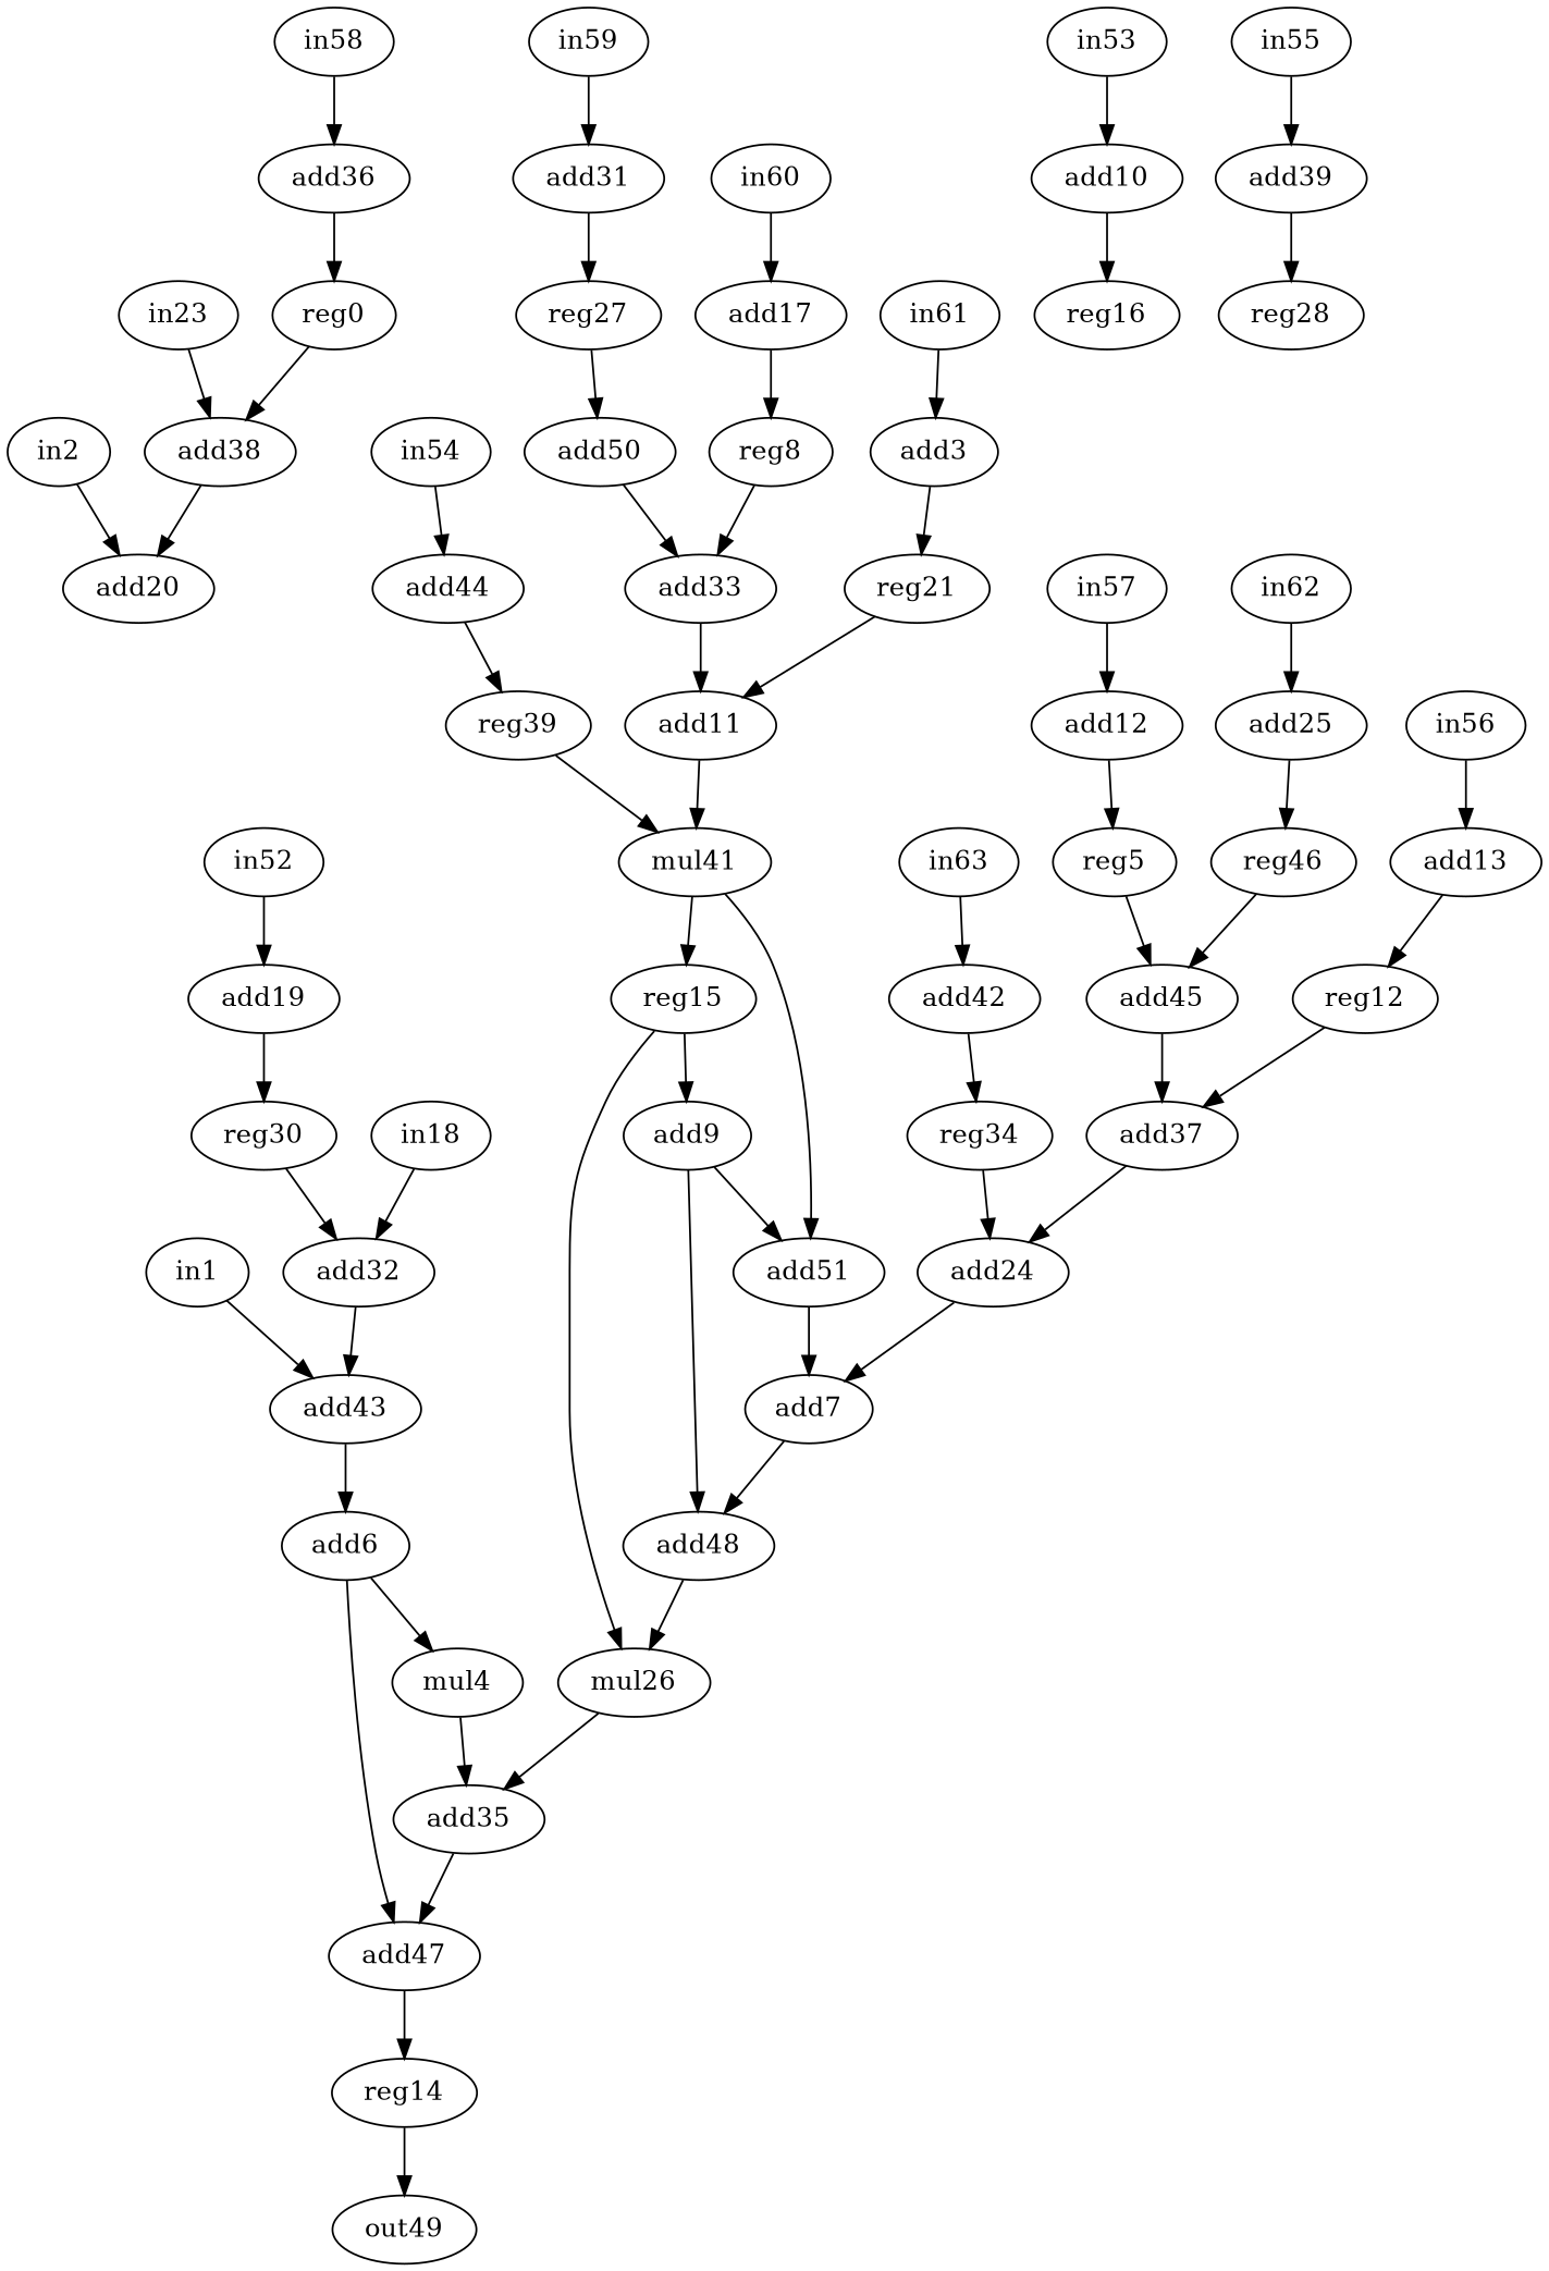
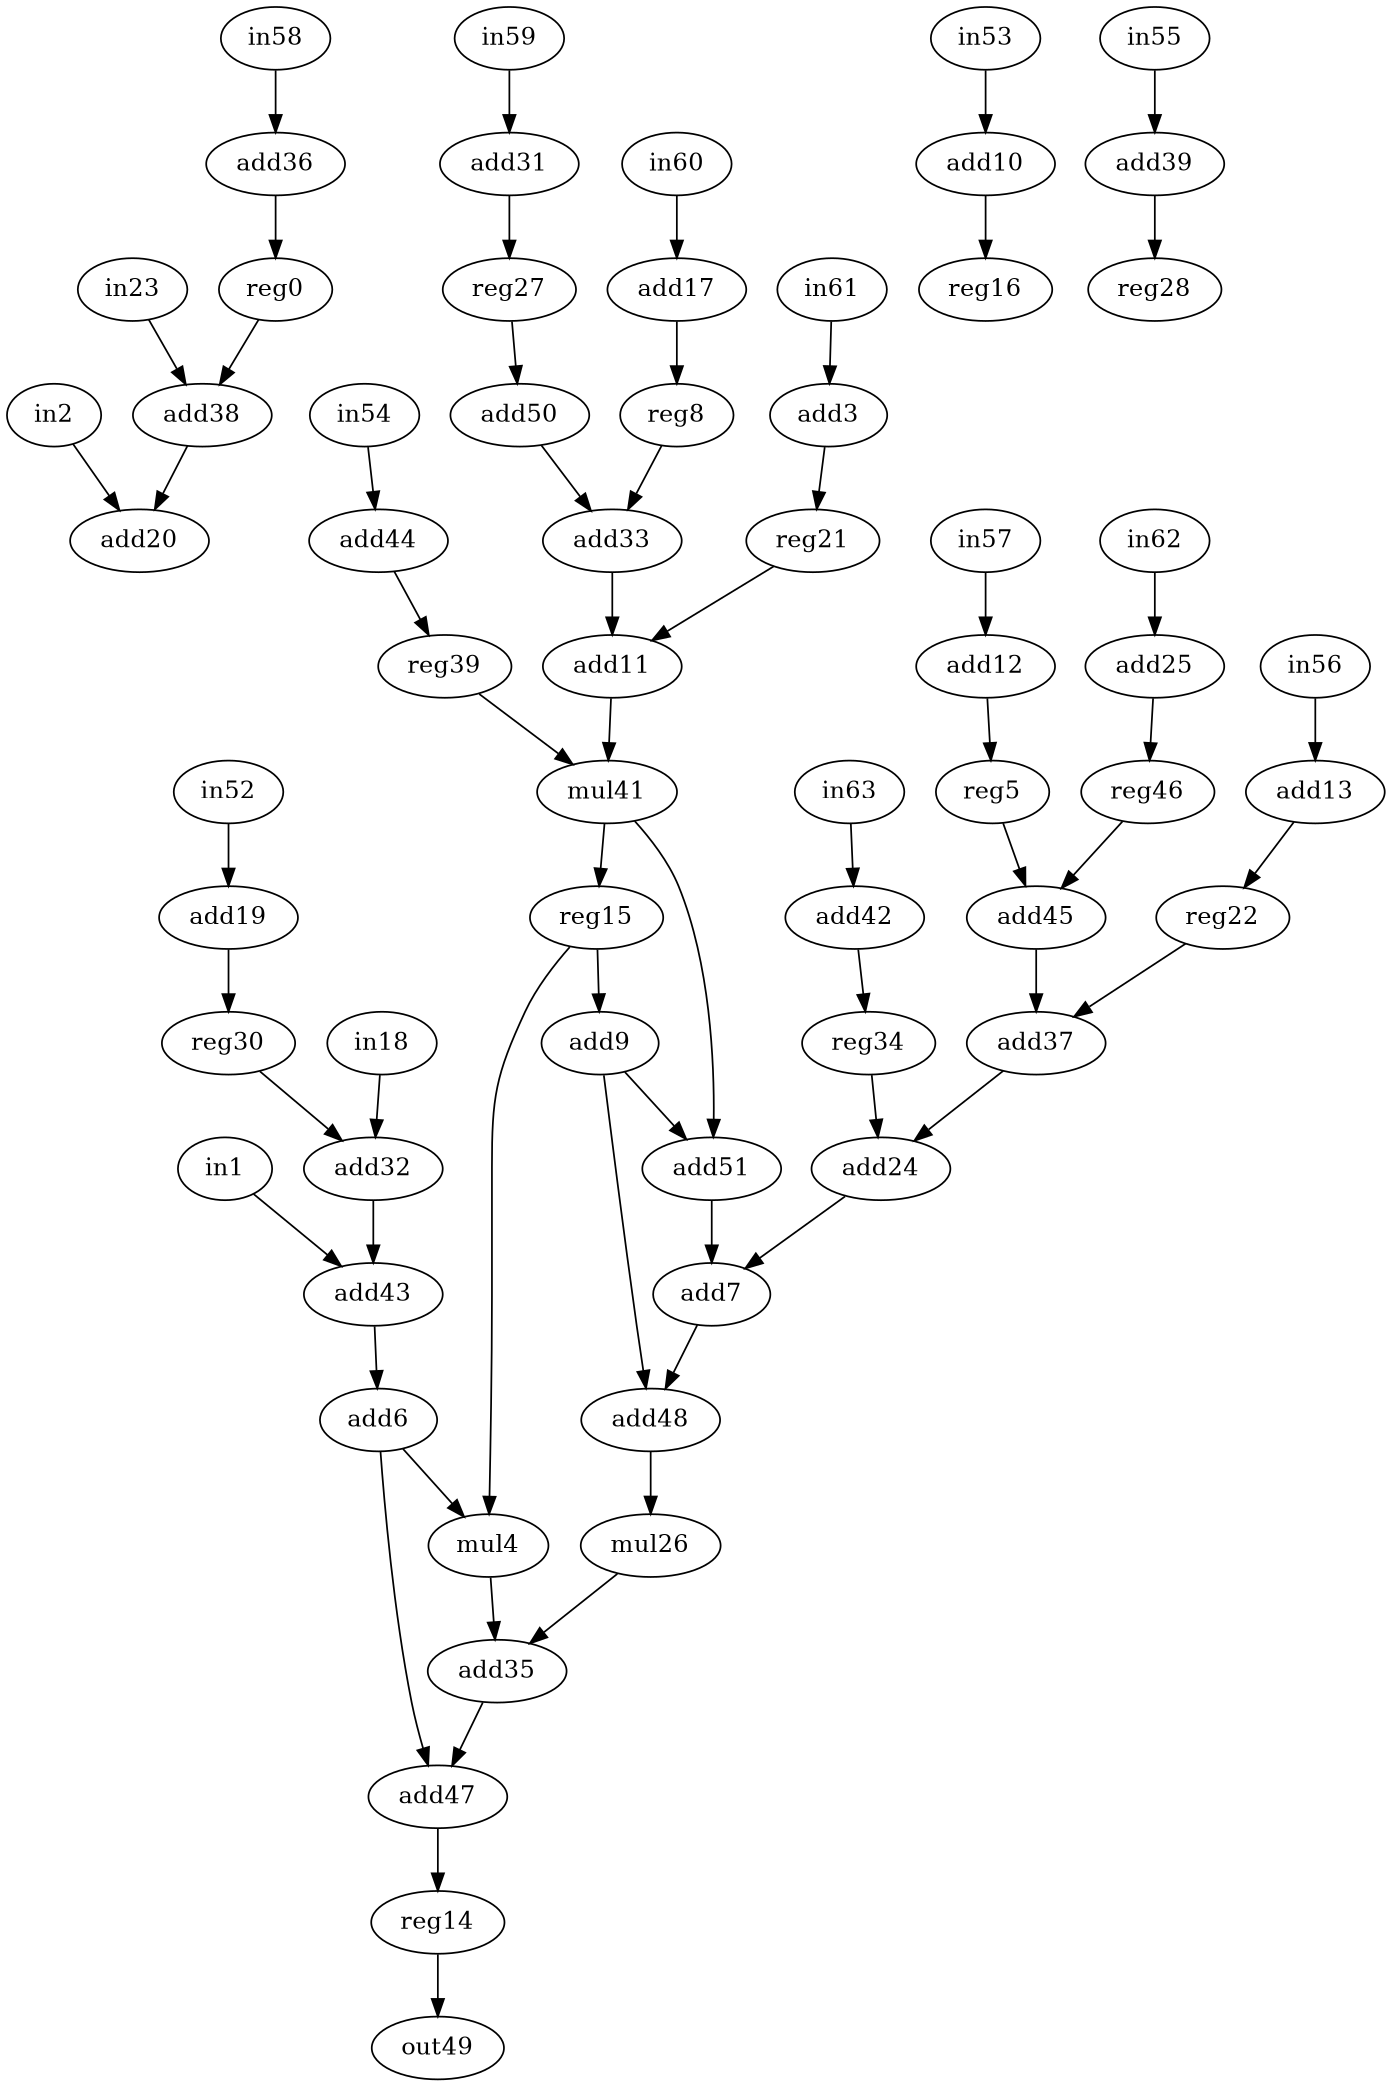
  strict digraph {
    node [alap=9 asap=0 op=add]
    edge [port=0 w=0]
    n1 [alap=2 asap=2 label=reg0 op=reg]
    n2 [alap=3 asap=3 label=add38]
    n3 [alap=4 asap=4 label=add20]
    n4 [alap=12 label=in1 op=in]
    n5 [alap=13 asap=4 label=add43]
    n6 [alap=14 asap=5 label=add6]
    n7 [alap=3 label=in2 op=in]
    n8 [alap=6 asap=1 label=add3 op=addi value=2]
    n9 [alap=7 asap=2 label=reg21 op=reg]
    n10 [alap=8 asap=8 label=add11]
    n11 [alap=15 asap=6 label=mul4 op=muli value=2]
    n12 [alap=16 asap=16 label=add35]
    n13 [alap=17 asap=17 label=add47]
    n14 [asap=2 label=reg5 op=reg]
    n15 [alap=10 asap=3 label=add45]
    n16 [alap=11 asap=4 label=add37]
    n17 [alap=18 asap=18 label=reg14 op=reg]
    n18 [alap=13 asap=13 label=add7]
    n19 [alap=14 asap=14 label=add48]
    n20 [alap=15 asap=15 label=mul26 op=mul]
    n21 [alap=6 asap=2 label=reg8 op=reg]
    n22 [alap=7 asap=7 label=add33]
    n23 [alap=11 asap=11 label=add9 op=addi value=2]
    n24 [alap=12 asap=12 label=add51]
    n25 [alap=12 asap=1 label=add10 op=addi value=2]
    n26 [alap=13 asap=2 label=reg16 op=reg]
    n27 [asap=9 label=mul41]
    n28 [alap=10 asap=10 label=reg15 op=reg]
    n29 [alap=8 asap=1 label=add12 op=addi value=2]
    n30 [asap=1 label=add13 op=addi value=2]
-   n31 [alap=10 asap=2 label=reg12 op=reg]
+   n31 [alap=10 asap=2 label=reg22 op=reg]
    n32 [alap=19 asap=19 label=out49 op=out]
    n33 [alap=5 asap=1 label=add17 op=addi value=2]
    n34 [alap=11 label=in18 op=in]
    n35 [alap=12 asap=3 label=add32]
    n36 [alap=10 asap=1 label=add19 op=addi value=2]
    n37 [alap=11 asap=2 label=reg30 op=reg]
    n38 [alap=12 asap=5 label=add24]
    n39 [alap=2 label=in23 op=in]
    n40 [alap=8 asap=1 label=add25 op=addi value=2]
    n41 [asap=2 label=reg46 op=reg]
    n42 [alap=5 asap=2 label=reg27 op=reg]
    n43 [alap=6 asap=6 label=add50]
    n44 [alap=4 asap=2 label=reg28 op=reg]
    n45 [alap=3 asap=1 label=add39 op=addi value=2]
    n46 [alap=4 asap=1 label=add31 op=addi value=2]
    n47 [alap=11 asap=2 label=reg34 op=reg]
    n48 [alap=1 asap=1 label=add36 op=addi value=2]
    n49 [alap=8 asap=2 label=reg39 op=reg]
    n50 [alap=10 asap=1 label=add42 op=addi value=2]
    n51 [alap=7 asap=1 label=add44 op=addi value=2]
    n52 [label=in52 op=in]
    n53 [alap=11 label=in53 op=in]
    n54 [alap=6 label=in54 op=in]
    n55 [alap=2 label=in55 op=in]
    n56 [alap=8 label=in56 op=in]
    n57 [alap=7 label=in57 op=in]
    n58 [alap=0 label=in58 op=in]
    n59 [alap=3 label=in59 op=in]
    n60 [alap=4 label=in60 op=in]
    n61 [alap=5 label=in61 op=in]
    n62 [alap=7 label=in62 op=in]
    n63 [label=in63 op=in]
    n1 -> n2
    n2 -> n3 [port=1]
    n4 -> n5
    n5 -> n6 [port=1]
    n6 -> n11
    n6 -> n13
    n7 -> n3
    n8 -> n9
    n9 -> n10
    n10 -> n27
    n11 -> n12
    n12 -> n13 [port=1]
    n13 -> n17
    n14 -> n15
    n15 -> n16 [port=1]
    n16 -> n38 [port=1]
    n17 -> n32
    n18 -> n19
    n19 -> n20 [port=1]
    n20 -> n12 [port=1]
    n21 -> n22
    n22 -> n10 [port=1]
    n23 -> n19 [port=1]
    n23 -> n24
    n24 -> n18 [port=1]
    n25 -> n26
    n27 -> n24 [port=1]
    n27 -> n28
-   n28 -> n20
+   n28 -> n11
    n28 -> n23
    n29 -> n14
    n30 -> n31
    n31 -> n16
    n33 -> n21
    n34 -> n35
    n35 -> n5 [port=1]
    n36 -> n37
    n37 -> n35 [port=1]
    n38 -> n18
    n39 -> n2 [port=1]
    n40 -> n41
    n41 -> n15 [port=1]
    n42 -> n43
    n43 -> n22 [port=1]
    n45 -> n44
    n46 -> n42
    n47 -> n38
    n48 -> n1
    n49 -> n27 [port=1]
    n50 -> n47
    n51 -> n49
    n52 -> n36
    n53 -> n25
    n54 -> n51
    n55 -> n45
    n56 -> n30
    n57 -> n29
    n58 -> n48
    n59 -> n46
    n60 -> n33
    n61 -> n8
    n62 -> n40
    n63 -> n50
  }
